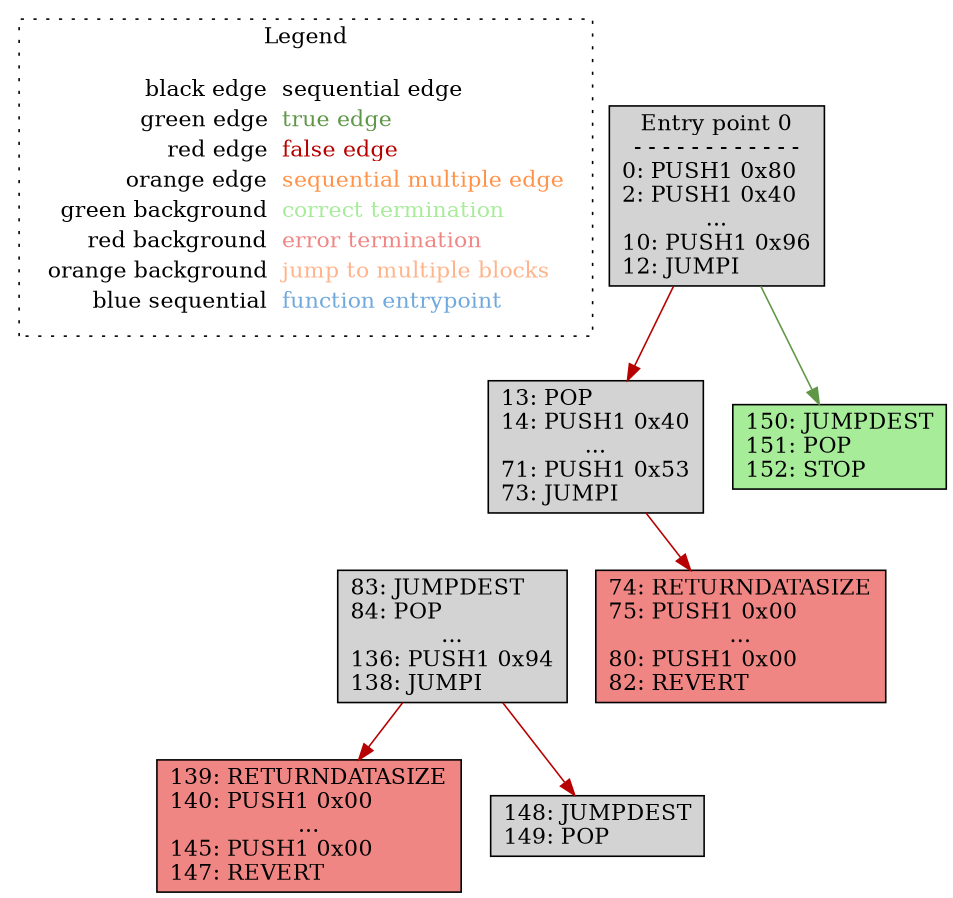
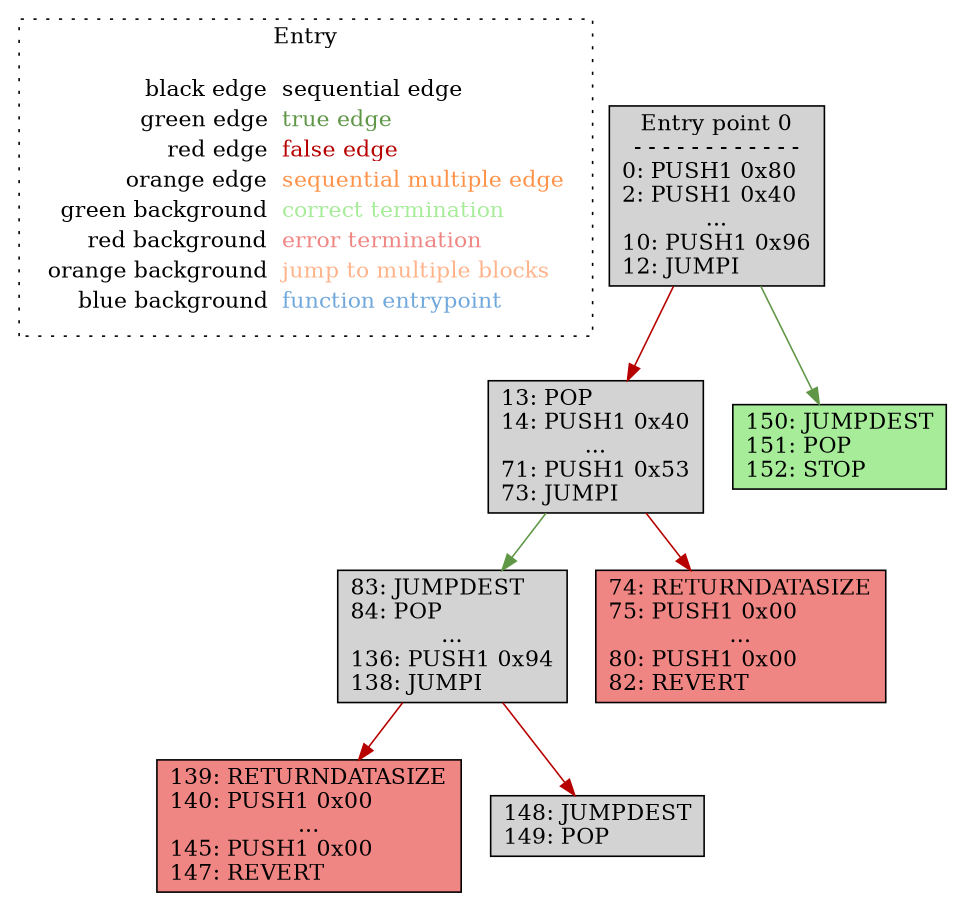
  digraph {
    rankdir=TB
    node [shape=box fillcolor="#D3D3D3" style=filled]
    edge [color="#B70000"]
-   n1 [label=<<table border="0" cellpadding="2" cellspacing="0" cellborder="0"> 			<tr><td align="right">black edge&nbsp;</td><td align="left"><font color="#000000">sequential edge</font></td></tr> 			<tr><td align="right">green edge&nbsp;</td><td align="left"><font color="#5F9747">true edge</font></td></tr> 			<tr><td align="right">red edge&nbsp;</td><td align="left"><font color="#B70000">false edge</font></td></tr> 			<tr><td align="right">orange edge&nbsp;</td><td align="left"><font color="#FF9248">sequential multiple edge</font></td></tr> 			<tr><td align="right">green background&nbsp;</td><td align="left"><font color="#A6EC99">correct termination</font></td></tr> 			<tr><td align="right">red background&nbsp;</td><td align="left"><font color="#EF8683">error termination</font></td></tr> 			<tr><td align="right">orange background&nbsp;</td><td align="left"><font color="#FFB38A">jump to multiple blocks</font></td></tr> 			<tr><td align="right">blue sequential&nbsp;</td><td align="left"><font color="#6FA8DC">function entrypoint</font></td></tr> 		</table>> shape=plaintext fillcolor="" style=""]
+   n1 [label=<<table border="0" cellpadding="2" cellspacing="0" cellborder="0"> 			<tr><td align="right">black edge&nbsp;</td><td align="left"><font color="#000000">sequential edge</font></td></tr> 			<tr><td align="right">green edge&nbsp;</td><td align="left"><font color="#5F9747">true edge</font></td></tr> 			<tr><td align="right">red edge&nbsp;</td><td align="left"><font color="#B70000">false edge</font></td></tr> 			<tr><td align="right">orange edge&nbsp;</td><td align="left"><font color="#FF9248">sequential multiple edge</font></td></tr> 			<tr><td align="right">green background&nbsp;</td><td align="left"><font color="#A6EC99">correct termination</font></td></tr> 			<tr><td align="right">red background&nbsp;</td><td align="left"><font color="#EF8683">error termination</font></td></tr> 			<tr><td align="right">orange background&nbsp;</td><td align="left"><font color="#FFB38A">jump to multiple blocks</font></td></tr> 			<tr><td align="right">blue background&nbsp;</td><td align="left"><font color="#6FA8DC">function entrypoint</font></td></tr> 		</table>> shape=plaintext fillcolor="" style=""]
    n2 [fillcolor="#EF8683" label="139: RETURNDATASIZE\l140: PUSH1 0x00\l...\n145: PUSH1 0x00\l147: REVERT\l"]
    n3 [label="13: POP\l14: PUSH1 0x40\l...\n71: PUSH1 0x53\l73: JUMPI\l"]
    n4 [label="83: JUMPDEST\l84: POP\l...\n136: PUSH1 0x94\l138: JUMPI\l"]
    n5 [fillcolor="#EF8683" label="74: RETURNDATASIZE\l75: PUSH1 0x00\l...\n80: PUSH1 0x00\l82: REVERT\l"]
    n6 [label="148: JUMPDEST\l149: POP\l"]
    n7 [fillcolor="#A6EC99" label="150: JUMPDEST\l151: POP\l152: STOP\l"]
    n8 [label="Entry point 0\n- - - - - - - - - - - -\n0: PUSH1 0x80\l2: PUSH1 0x40\l...\n10: PUSH1 0x96\l12: JUMPI\l"]
    subgraph cluster_1 {
-     label=Legend
+     label=Entry
      style=dotted
      n1
    }
+   n3 -> n4 [color="#5F9747"]
    n3 -> n5
    n4 -> n2
    n4 -> n6
    n8 -> n3
    n8 -> n7 [color="#5F9747"]
  }
